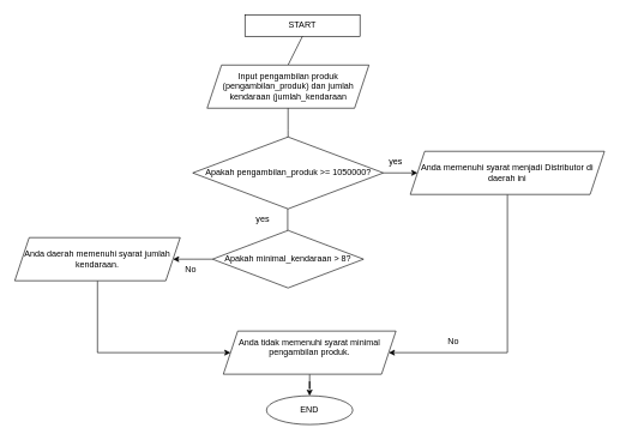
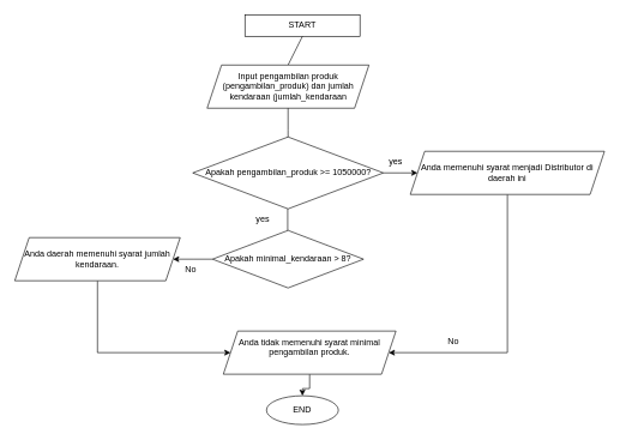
  <mxCell id="0" />
  <mxCell id="1" parent="0" />
  <mxCell id="2" value="START" style="rounded=0;whiteSpace=wrap;html=1;" vertex="1" parent="1"><mxGeometry x="340" y="20" width="160" height="30" as="geometry" /></mxCell>
  <mxCell id="3" value="" style="endArrow=none;html=1;rounded=0;exitX=0.5;exitY=1;exitDx=0;exitDy=0;" edge="1" parent="1" source="2"><mxGeometry width="50" height="50" relative="1" as="geometry"><mxPoint x="400" y="90" as="sourcePoint" /><mxPoint x="400" y="90" as="targetPoint" /><Array as="points" /></mxGeometry></mxCell>
  <mxCell id="4" value="Input pengambilan produk (pengambilan_produk) dan jumlah kendaraan (jumlah_kendaraan" style="shape=parallelogram;perimeter=parallelogramPerimeter;whiteSpace=wrap;html=1;fixedSize=1;" vertex="1" parent="1"><mxGeometry x="287.5" y="90" width="225" height="60" as="geometry" /></mxCell>
  <mxCell id="5" value="" style="edgeStyle=orthogonalEdgeStyle;rounded=0;orthogonalLoop=1;jettySize=auto;html=1;" edge="1" parent="1" source="6"><mxGeometry relative="1" as="geometry"><mxPoint x="580" y="240" as="targetPoint" /></mxGeometry></mxCell>
  <mxCell id="6" value="Apakah pengambilan_produk &amp;gt;= 1050000?" style="rhombus;whiteSpace=wrap;html=1;" vertex="1" parent="1"><mxGeometry x="267.5" y="190" width="265" height="100" as="geometry" /></mxCell>
  <mxCell id="7" value="" style="endArrow=none;html=1;rounded=0;entryX=0.5;entryY=1;entryDx=0;entryDy=0;" edge="1" parent="1" target="4"><mxGeometry width="50" height="50" relative="1" as="geometry"><mxPoint x="400" y="190" as="sourcePoint" /><mxPoint x="450" y="230" as="targetPoint" /><Array as="points"><mxPoint x="400" y="180" /></Array></mxGeometry></mxCell>
  <mxCell id="8" value="" style="endArrow=none;html=1;rounded=0;" edge="1" parent="1"><mxGeometry width="50" height="50" relative="1" as="geometry"><mxPoint x="399.5" y="320" as="sourcePoint" /><mxPoint x="399.5" y="290" as="targetPoint" /></mxGeometry></mxCell>
  <mxCell id="9" value="" style="edgeStyle=orthogonalEdgeStyle;rounded=0;orthogonalLoop=1;jettySize=auto;html=1;" edge="1" parent="1" source="10"><mxGeometry relative="1" as="geometry"><mxPoint x="240" y="360" as="targetPoint" /></mxGeometry></mxCell>
  <mxCell id="10" value="Apakah minimal_kendaraan &amp;gt; 8?" style="rhombus;whiteSpace=wrap;html=1;" vertex="1" parent="1"><mxGeometry x="295" y="320" width="210" height="80" as="geometry" /></mxCell>
  <mxCell id="11" style="edgeStyle=orthogonalEdgeStyle;rounded=0;orthogonalLoop=1;jettySize=auto;html=1;" edge="1" parent="1" source="12" target="16"><mxGeometry relative="1" as="geometry"><mxPoint x="190" y="490" as="targetPoint" /><Array as="points"><mxPoint x="135" y="490" /></Array></mxGeometry></mxCell>
  <mxCell id="12" value="&lt;div&gt;Anda daerah memenuhi syarat jumlah kendaraan.&lt;br&gt;&lt;/div&gt;" style="shape=parallelogram;perimeter=parallelogramPerimeter;whiteSpace=wrap;html=1;fixedSize=1;" vertex="1" parent="1"><mxGeometry x="20" y="330" width="230" height="60" as="geometry" /></mxCell>
  <mxCell id="13" style="edgeStyle=orthogonalEdgeStyle;rounded=0;orthogonalLoop=1;jettySize=auto;html=1;entryX=1;entryY=0.5;entryDx=0;entryDy=0;" edge="1" parent="1" source="14" target="16"><mxGeometry relative="1" as="geometry"><mxPoint x="720" y="500" as="targetPoint" /><Array as="points"><mxPoint x="705" y="490" /></Array></mxGeometry></mxCell>
  <mxCell id="14" value="Anda memenuhi syarat menjadi Distributor di daerah ini" style="shape=parallelogram;perimeter=parallelogramPerimeter;whiteSpace=wrap;html=1;fixedSize=1;" vertex="1" parent="1"><mxGeometry x="570" y="210" width="270" height="60" as="geometry" /></mxCell>
  <mxCell id="15" value="" style="edgeStyle=orthogonalEdgeStyle;rounded=0;orthogonalLoop=1;jettySize=auto;html=1;" edge="1" parent="1" source="16" target="17"><mxGeometry relative="1" as="geometry"><mxPoint x="430" y="560" as="targetPoint" /></mxGeometry></mxCell>
  <mxCell id="16" value="&lt;div&gt;Anda tidak memenuhi syarat minimal pengambilan produk.&lt;/div&gt;&lt;div&gt;&lt;br&gt;&lt;/div&gt;" style="shape=parallelogram;perimeter=parallelogramPerimeter;whiteSpace=wrap;html=1;fixedSize=1;" vertex="1" parent="1"><mxGeometry x="310" y="460" width="240" height="60" as="geometry" /></mxCell>
- <mxCell id="17" value="END" style="ellipse;whiteSpace=wrap;html=1;" vertex="1" parent="1"><mxGeometry x="370" y="550" width="120" height="40" as="geometry" /></mxCell>
+ <mxCell id="17" value="END" style="ellipse;whiteSpace=wrap;html=1;" vertex="1" parent="1"><mxGeometry x="370" y="550" width="100" height="40" as="geometry" /></mxCell>
  <mxCell id="18" value="yes" style="text;html=1;strokeColor=none;fillColor=none;align=center;verticalAlign=middle;whiteSpace=wrap;rounded=0;" vertex="1" parent="1"><mxGeometry x="335" y="290" width="60" height="30" as="geometry" /></mxCell>
  <mxCell id="19" value="yes" style="text;html=1;strokeColor=none;fillColor=none;align=center;verticalAlign=middle;whiteSpace=wrap;rounded=0;" vertex="1" parent="1"><mxGeometry x="520" y="210" width="60" height="30" as="geometry" /></mxCell>
  <mxCell id="20" value="No" style="text;html=1;strokeColor=none;fillColor=none;align=center;verticalAlign=middle;whiteSpace=wrap;rounded=0;" vertex="1" parent="1"><mxGeometry x="235" y="360" width="60" height="30" as="geometry" /></mxCell>
  <mxCell id="21" value="No" style="text;html=1;strokeColor=none;fillColor=none;align=center;verticalAlign=middle;whiteSpace=wrap;rounded=0;" vertex="1" parent="1"><mxGeometry x="600" y="460" width="60" height="30" as="geometry" /></mxCell>
